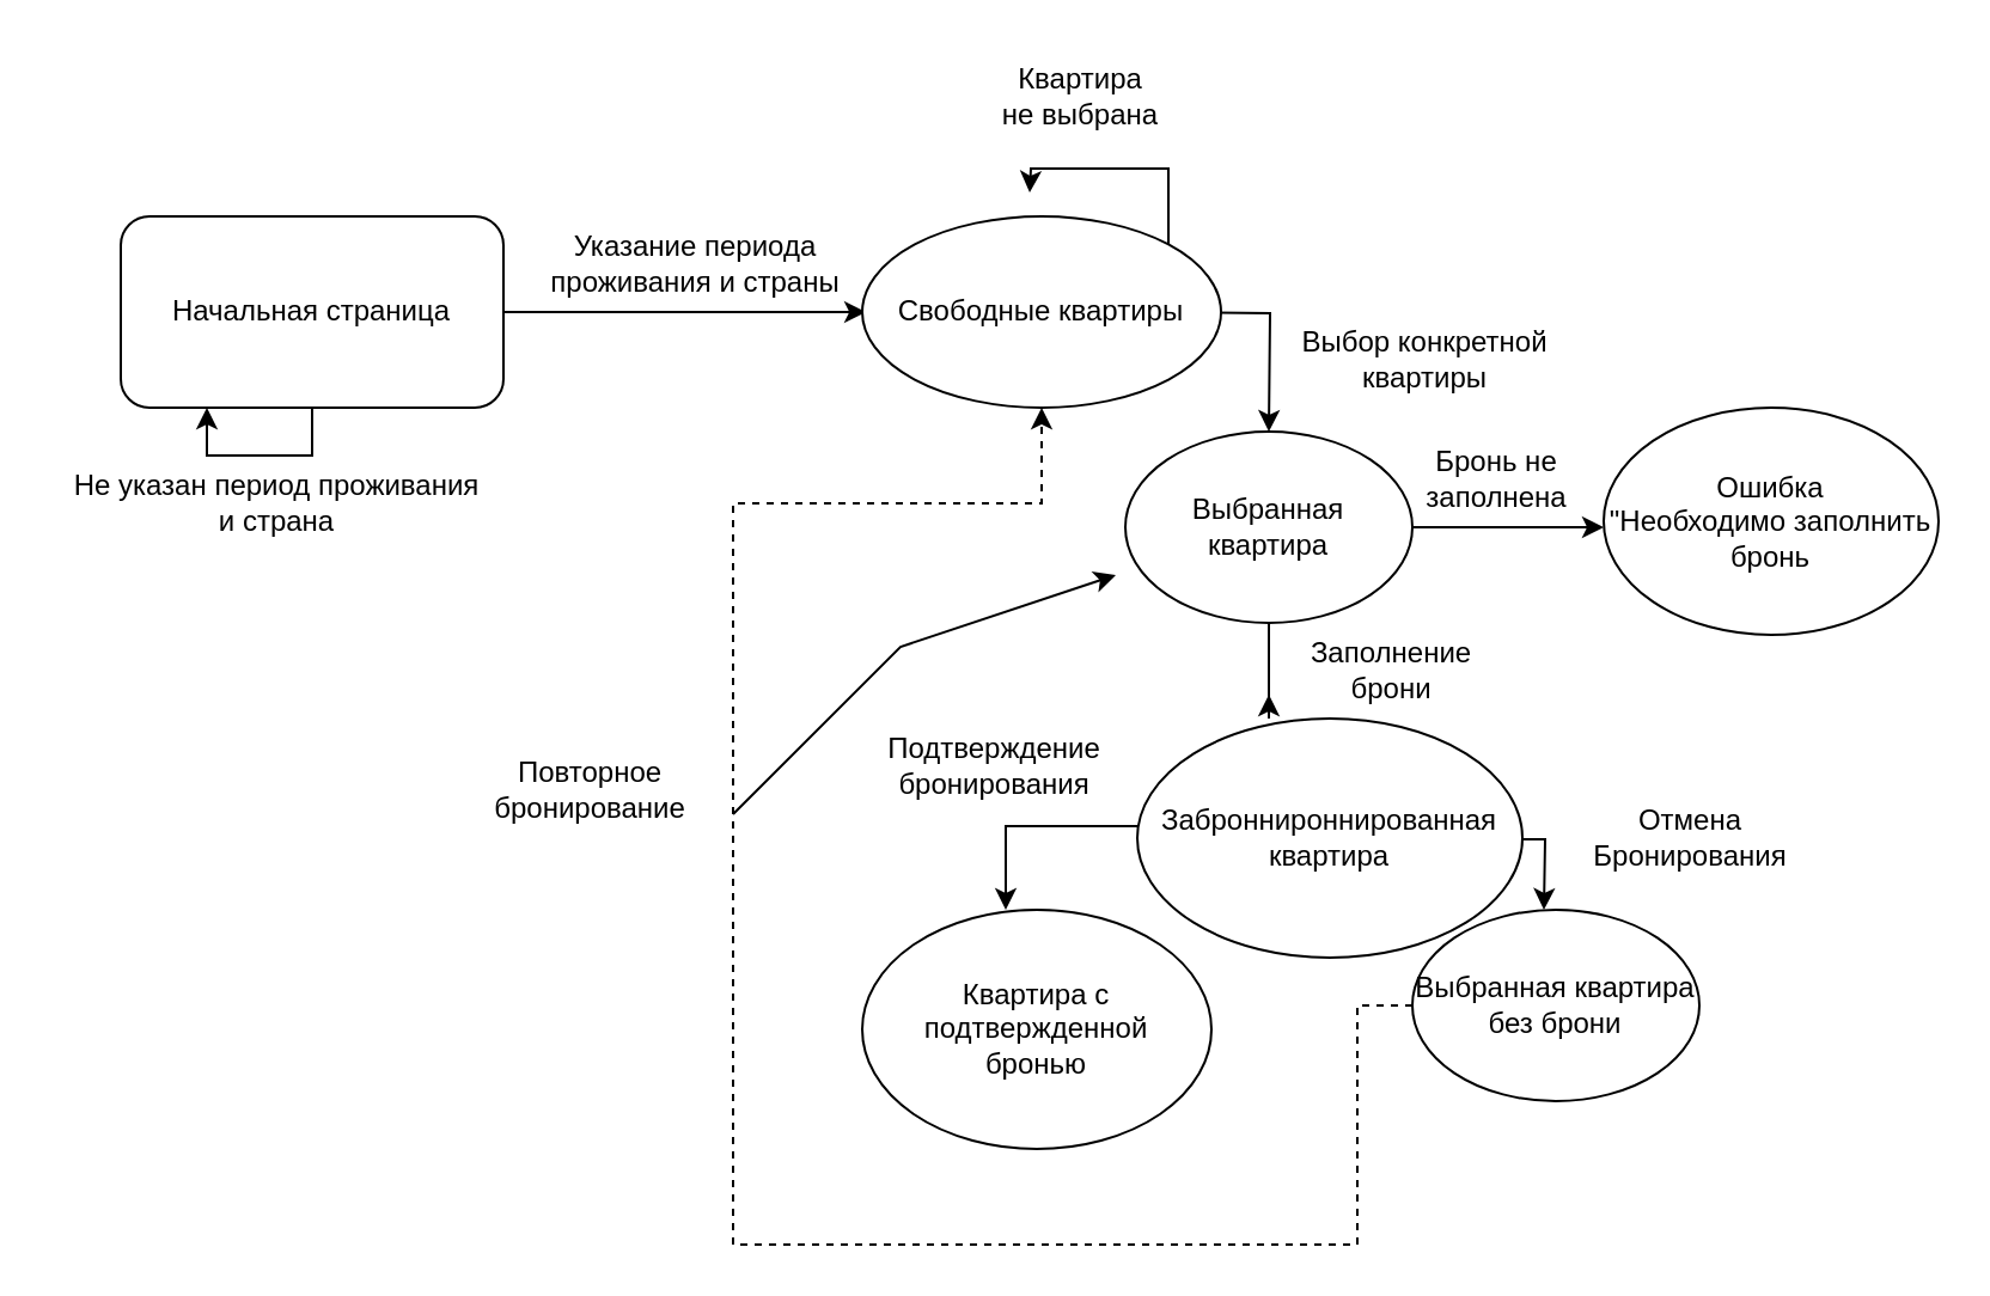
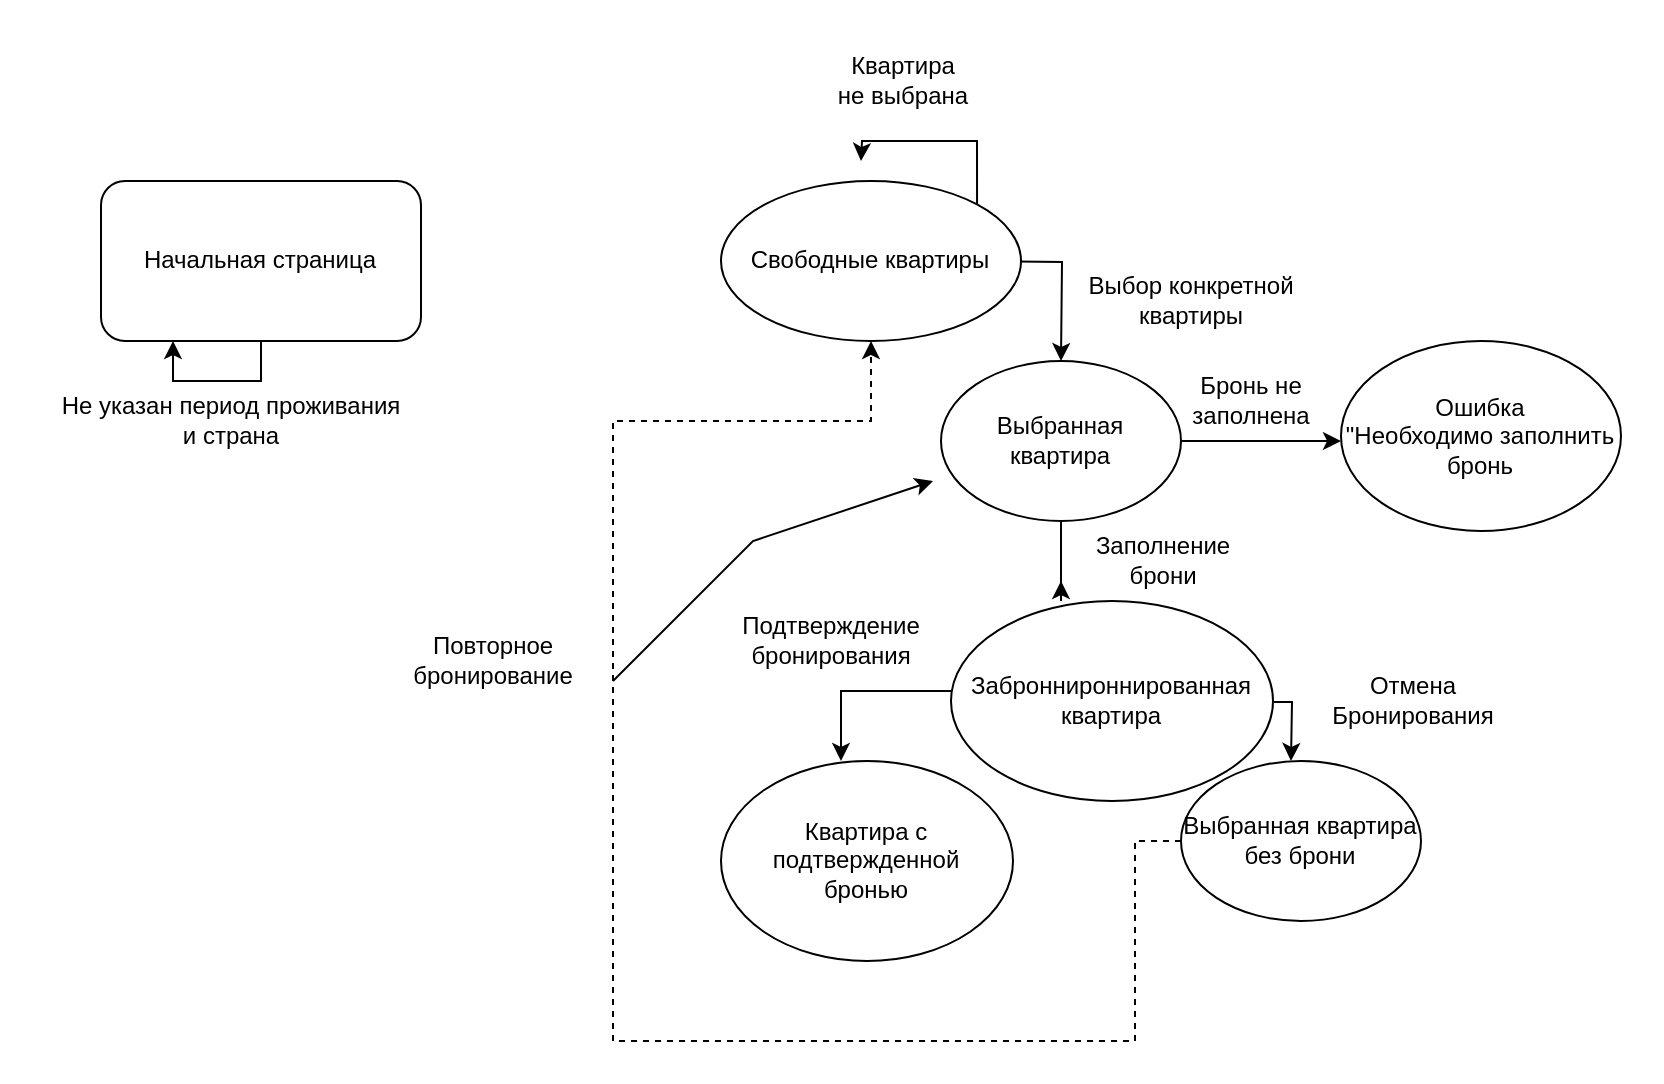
  <mxCell id="0" />
  <mxCell id="1" parent="0" />
- <mxCell id="2" style="edgeStyle=orthogonalEdgeStyle;rounded=0;orthogonalLoop=1;jettySize=auto;html=1;entryX=1.011;entryY=1;entryDx=0;entryDy=0;entryPerimeter=0;" edge="1" parent="1" source="4" target="5"><mxGeometry relative="1" as="geometry"><mxPoint x="410" y="130" as="targetPoint" /><Array as="points"><mxPoint x="300" y="130" /><mxPoint x="300" y="130" /></Array></mxGeometry></mxCell>
  <mxCell id="3" style="edgeStyle=orthogonalEdgeStyle;rounded=0;orthogonalLoop=1;jettySize=auto;html=1;exitX=0.5;exitY=1;exitDx=0;exitDy=0;entryX=0.225;entryY=1;entryDx=0;entryDy=0;entryPerimeter=0;" edge="1" parent="1" source="4" target="4"><mxGeometry relative="1" as="geometry"><mxPoint x="96" y="210" as="targetPoint" /></mxGeometry></mxCell>
  <mxCell id="4" value="Начальная страница" style="whiteSpace=wrap;html=1;rounded=1;" vertex="1" parent="1"><mxGeometry x="50" y="90" width="160" height="80" as="geometry" /></mxCell>
- <mxCell id="5" value="Указание периода &lt;br&gt;проживания и страны" style="text;html=1;align=center;verticalAlign=middle;resizable=0;points=[];autosize=1;strokeColor=none;fillColor=none;" vertex="1" parent="1"><mxGeometry x="220" y="90" width="140" height="40" as="geometry" /></mxCell>
  <mxCell id="6" style="edgeStyle=orthogonalEdgeStyle;rounded=0;orthogonalLoop=1;jettySize=auto;html=1;" edge="1" parent="1"><mxGeometry relative="1" as="geometry"><mxPoint x="530" y="180" as="targetPoint" /><mxPoint x="480" y="130" as="sourcePoint" /></mxGeometry></mxCell>
  <mxCell id="7" style="edgeStyle=orthogonalEdgeStyle;rounded=0;orthogonalLoop=1;jettySize=auto;html=1;exitX=1;exitY=0;exitDx=0;exitDy=0;" edge="1" parent="1" source="8"><mxGeometry relative="1" as="geometry"><mxPoint x="430" y="80" as="targetPoint" /></mxGeometry></mxCell>
  <mxCell id="8" value="Свободные квартиры" style="ellipse;whiteSpace=wrap;html=1;" vertex="1" parent="1"><mxGeometry x="360" y="90" width="150" height="80" as="geometry" /></mxCell>
  <mxCell id="9" value="Выбор конкретной&lt;br&gt;квартиры" style="text;html=1;align=center;verticalAlign=middle;resizable=0;points=[];autosize=1;strokeColor=none;fillColor=none;rotation=0;" vertex="1" parent="1"><mxGeometry x="530" y="130" width="130" height="40" as="geometry" /></mxCell>
  <mxCell id="10" style="edgeStyle=orthogonalEdgeStyle;rounded=0;orthogonalLoop=1;jettySize=auto;html=1;" edge="1" parent="1" source="12"><mxGeometry relative="1" as="geometry"><mxPoint x="530" y="290" as="targetPoint" /><Array as="points"><mxPoint x="530" y="300" /><mxPoint x="530" y="300" /></Array></mxGeometry></mxCell>
  <mxCell id="11" style="edgeStyle=orthogonalEdgeStyle;rounded=0;orthogonalLoop=1;jettySize=auto;html=1;" edge="1" parent="1" source="12"><mxGeometry relative="1" as="geometry"><mxPoint x="670" y="220" as="targetPoint" /></mxGeometry></mxCell>
  <mxCell id="12" value="Выбранная&lt;br&gt;квартира" style="ellipse;whiteSpace=wrap;html=1;" vertex="1" parent="1"><mxGeometry x="470" y="180" width="120" height="80" as="geometry" /></mxCell>
  <mxCell id="13" style="edgeStyle=orthogonalEdgeStyle;rounded=0;orthogonalLoop=1;jettySize=auto;html=1;" edge="1" parent="1" source="15"><mxGeometry relative="1" as="geometry"><mxPoint x="420" y="380" as="targetPoint" /><Array as="points"><mxPoint x="420" y="345" /><mxPoint x="420" y="371" /></Array></mxGeometry></mxCell>
  <mxCell id="14" style="edgeStyle=orthogonalEdgeStyle;rounded=0;orthogonalLoop=1;jettySize=auto;html=1;" edge="1" parent="1"><mxGeometry relative="1" as="geometry"><mxPoint x="645" y="380" as="targetPoint" /><mxPoint x="500" y="350" as="sourcePoint" /></mxGeometry></mxCell>
  <mxCell id="15" value="Заброннироннированная&lt;br&gt;квартира" style="ellipse;whiteSpace=wrap;html=1;" vertex="1" parent="1"><mxGeometry x="475" y="300" width="161" height="100" as="geometry" /></mxCell>
  <mxCell id="16" value="Заполнение&lt;br style=&quot;border-color: var(--border-color);&quot;&gt;&lt;span style=&quot;&quot;&gt;брони&lt;/span&gt;" style="text;html=1;align=center;verticalAlign=middle;resizable=0;points=[];autosize=1;strokeColor=none;fillColor=none;" vertex="1" parent="1"><mxGeometry x="536" y="260" width="90" height="40" as="geometry" /></mxCell>
  <mxCell id="17" value="Подтверждение &lt;br&gt;бронирования" style="text;html=1;align=center;verticalAlign=middle;resizable=0;points=[];autosize=1;strokeColor=none;fillColor=none;" vertex="1" parent="1"><mxGeometry x="360" y="300" width="110" height="40" as="geometry" /></mxCell>
  <mxCell id="18" value="Отмена&lt;br&gt;Бронирования" style="text;html=1;align=center;verticalAlign=middle;resizable=0;points=[];autosize=1;strokeColor=none;fillColor=none;" vertex="1" parent="1"><mxGeometry x="656" y="330" width="100" height="40" as="geometry" /></mxCell>
  <mxCell id="19" value="Квартира с подтвержденной&lt;br&gt;бронью" style="ellipse;whiteSpace=wrap;html=1;" vertex="1" parent="1"><mxGeometry x="360" y="380" width="146" height="100" as="geometry" /></mxCell>
  <mxCell id="20" style="edgeStyle=orthogonalEdgeStyle;rounded=0;orthogonalLoop=1;jettySize=auto;html=1;dashed=1;" edge="1" parent="1" source="21" target="8"><mxGeometry relative="1" as="geometry"><mxPoint x="336" y="210" as="targetPoint" /><Array as="points"><mxPoint x="567" y="420" /><mxPoint x="567" y="520" /><mxPoint x="306" y="520" /><mxPoint x="306" y="210" /><mxPoint x="435" y="210" /></Array></mxGeometry></mxCell>
  <mxCell id="21" value="Выбранная квартира&lt;br&gt;без брони" style="ellipse;whiteSpace=wrap;html=1;" vertex="1" parent="1"><mxGeometry x="590" y="380" width="120" height="80" as="geometry" /></mxCell>
  <mxCell id="22" value="Бронь не&lt;br&gt;заполнена" style="text;html=1;align=center;verticalAlign=middle;resizable=0;points=[];autosize=1;strokeColor=none;fillColor=none;" vertex="1" parent="1"><mxGeometry x="585" y="180" width="80" height="40" as="geometry" /></mxCell>
  <mxCell id="23" value="Ошибка&lt;br&gt;&quot;Необходимо заполнить&lt;br&gt;бронь" style="ellipse;whiteSpace=wrap;html=1;" vertex="1" parent="1"><mxGeometry x="670" y="170" width="140" height="95" as="geometry" /></mxCell>
  <mxCell id="24" value="Квартира&lt;br&gt;не выбрана" style="text;html=1;align=center;verticalAlign=middle;resizable=0;points=[];autosize=1;strokeColor=none;fillColor=none;" vertex="1" parent="1"><mxGeometry x="406" y="20" width="90" height="40" as="geometry" /></mxCell>
  <mxCell id="25" value="Не указан период проживания&lt;br&gt;и страна" style="text;html=1;align=center;verticalAlign=middle;resizable=0;points=[];autosize=1;strokeColor=none;fillColor=none;" vertex="1" parent="1"><mxGeometry x="20" y="190" width="190" height="40" as="geometry" /></mxCell>
  <mxCell id="26" value="Повторное&lt;br&gt;бронирование" style="text;html=1;align=center;verticalAlign=middle;resizable=0;points=[];autosize=1;strokeColor=none;fillColor=none;" vertex="1" parent="1"><mxGeometry x="196" y="310" width="100" height="40" as="geometry" /></mxCell>
  <mxCell id="27" value="" style="endArrow=classic;html=1;rounded=0;" edge="1" parent="1"><mxGeometry width="50" height="50" relative="1" as="geometry"><mxPoint x="306" y="340" as="sourcePoint" /><mxPoint x="466" y="240" as="targetPoint" /><Array as="points"><mxPoint x="376" y="270" /></Array></mxGeometry></mxCell>
